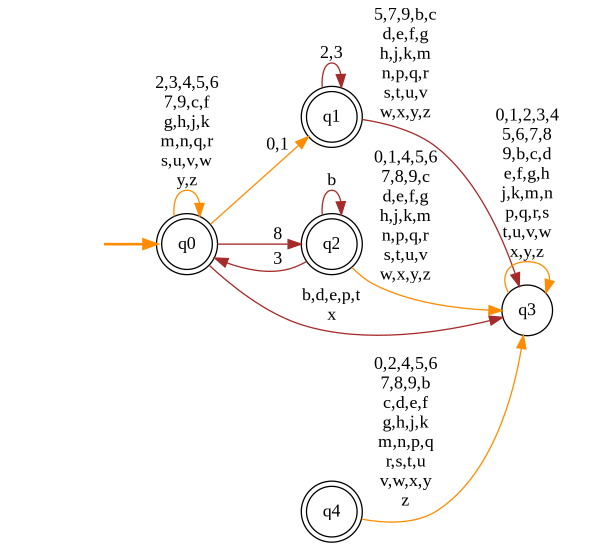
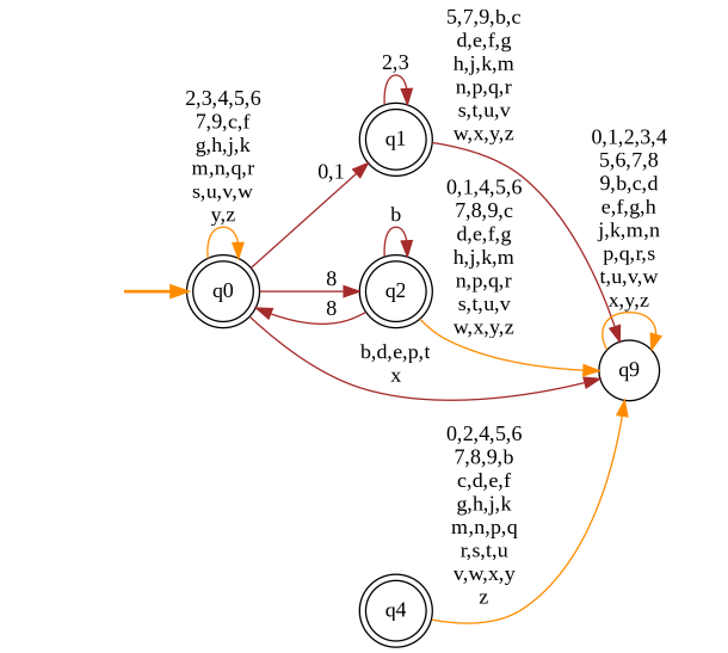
  digraph {
    fontname="Liberation Serif"
    rankdir=LR
    node [fontname="Liberation Serif" shape=doublecircle style="rounded,filled" color=black fillcolor=white]
    edge [color=darkorange fontname="Liberation Serif"]
    __start0 [height=0 shape=none style=invis width=0 color="" fillcolor=""]
    n2 [label=q0]
    n3 [label=q1]
    n4 [label=q2]
-   n5 [label=q3 shape=circle style=filled]
+   n5 [label=q9 shape=circle style=filled]
    n6 [label=q4]
    subgraph cluster_1 {
      nodesep=0.15
      ranksep=0.15
      style=invis
      __start0
      n2
    }
    __start0 -> n2 [penwidth=2]
    n2 -> n2 [label="2,3,4,5,6\n7,9,c,f\ng,h,j,k\nm,n,q,r\ns,u,v,w\ny,z"]
-   n2 -> n3 [label="0,1"]
+   n2 -> n3 [color=brown label="0,1"]
    n2 -> n4 [color=brown label=8]
    n2 -> n5 [color=brown label="b,d,e,p,t\nx"]
    n3 -> n3 [color=brown label="2,3"]
    n3 -> n5 [color=brown label="5,7,9,b,c\nd,e,f,g\nh,j,k,m\nn,p,q,r\ns,t,u,v\nw,x,y,z"]
-   n4 -> n2 [color=brown label=3]
+   n4 -> n2 [color=brown label=8]
    n4 -> n4 [color=brown label=b]
    n4 -> n5 [label="0,1,4,5,6\n7,8,9,c\nd,e,f,g\nh,j,k,m\nn,p,q,r\ns,t,u,v\nw,x,y,z"]
    n5 -> n5 [label="0,1,2,3,4\n5,6,7,8\n9,b,c,d\ne,f,g,h\nj,k,m,n\np,q,r,s\nt,u,v,w\nx,y,z"]
    n6 -> n5 [label="0,2,4,5,6\n7,8,9,b\nc,d,e,f\ng,h,j,k\nm,n,p,q\nr,s,t,u\nv,w,x,y\nz"]
  }
